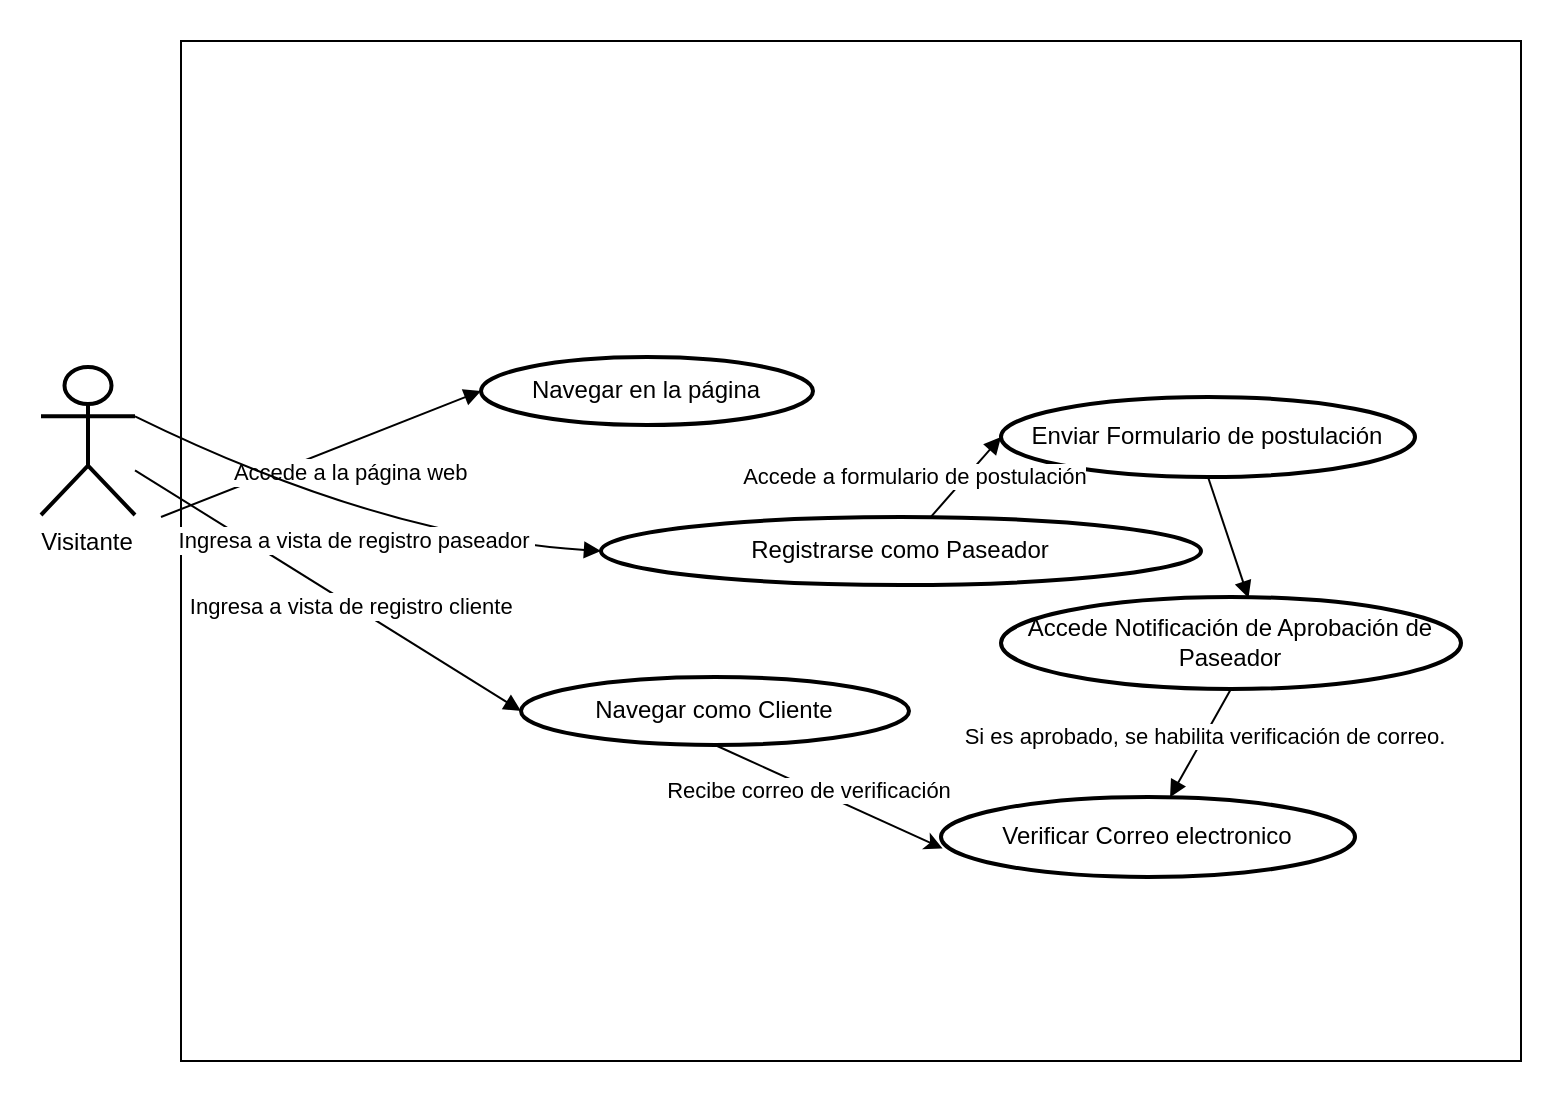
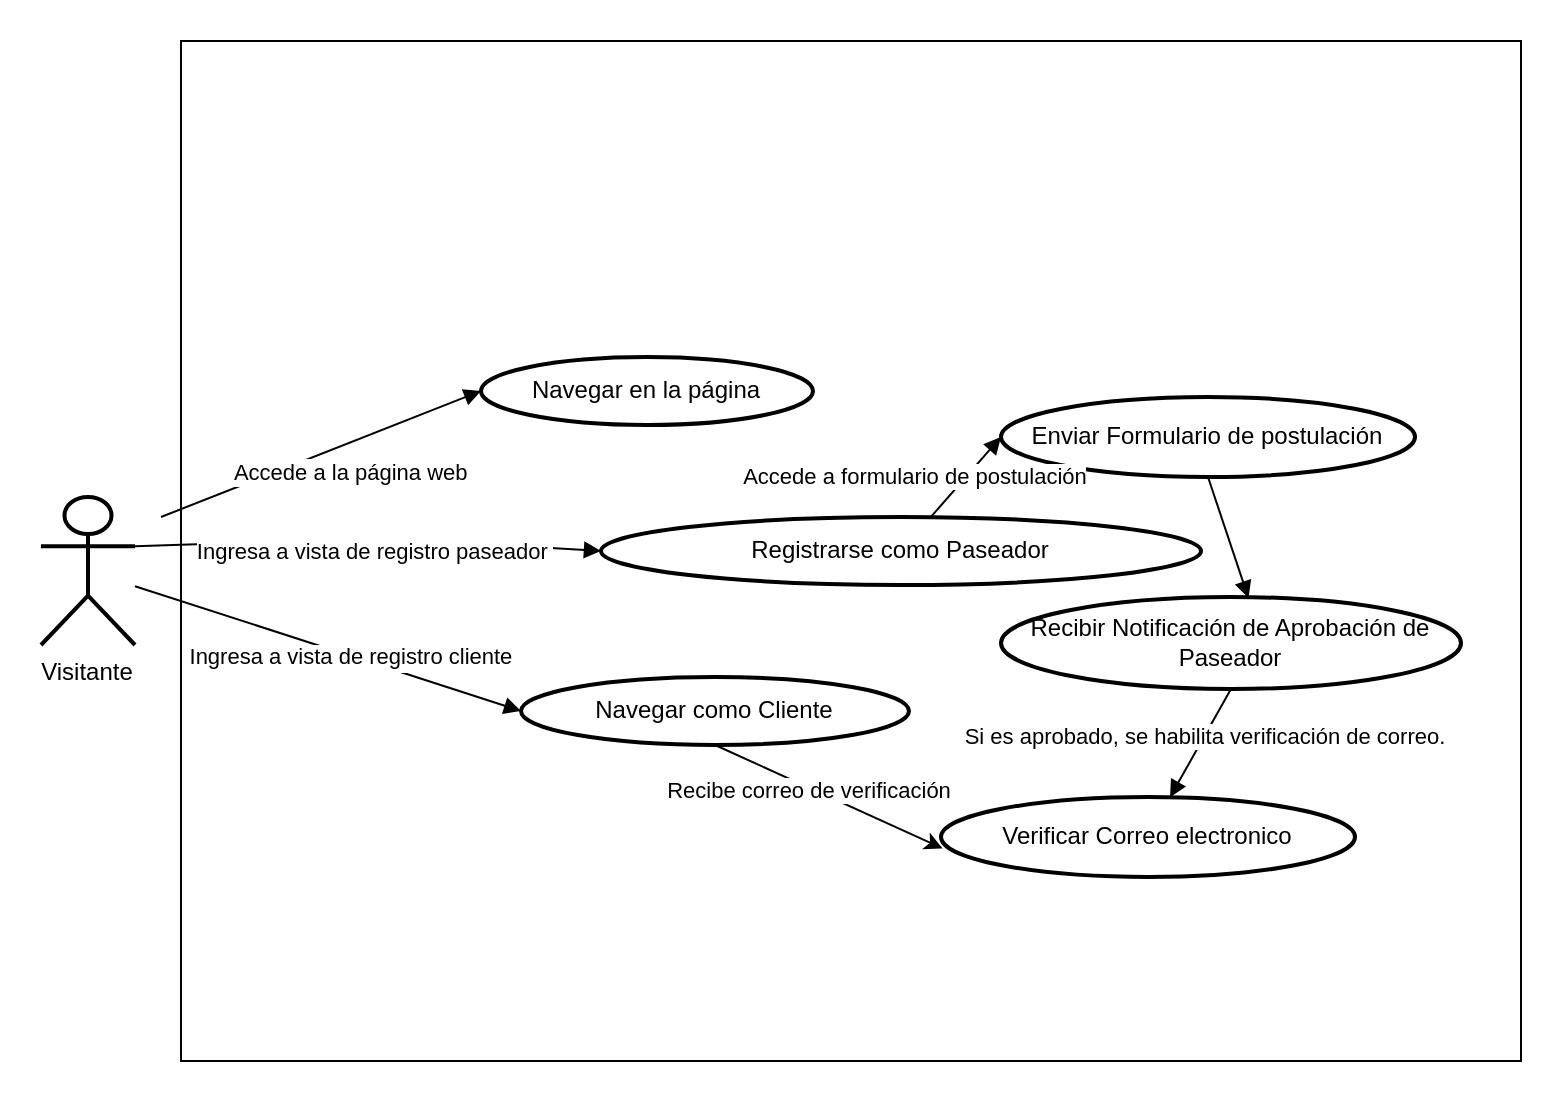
  <mxCell id="0" />
  <mxCell id="1" parent="0" />
  <mxCell id="2" value="" style="rounded=0;whiteSpace=wrap;html=1;" vertex="1" parent="1"><mxGeometry x="90" y="20" width="670" height="510" as="geometry" /></mxCell>
- <mxCell id="3" value="Visitante" style="whiteSpace=wrap;strokeWidth=2;shape=umlActor;verticalLabelPosition=bottom;verticalAlign=top;html=1;outlineConnect=0;" vertex="1" parent="1"><mxGeometry x="20" y="183" width="47" height="74" as="geometry" /></mxCell>
+ <mxCell id="3" value="Visitante" style="whiteSpace=wrap;strokeWidth=2;shape=umlActor;verticalLabelPosition=bottom;verticalAlign=top;html=1;outlineConnect=0;" vertex="1" parent="1"><mxGeometry x="20" y="248" width="47" height="74" as="geometry" /></mxCell>
  <mxCell id="4" value="Navegar en la página" style="whiteSpace=wrap;strokeWidth=2;shape=ellipse;perimeter=ellipsePerimeter;html=1;" vertex="1" parent="1"><mxGeometry x="240" y="178" width="166" height="34" as="geometry" /></mxCell>
  <mxCell id="5" value="Navegar como Cliente" style="whiteSpace=wrap;strokeWidth=2;shape=ellipse;perimeter=ellipsePerimeter;html=1;" vertex="1" parent="1"><mxGeometry x="260" y="338" width="194" height="34" as="geometry" /></mxCell>
  <mxCell id="6" value="Registrarse como Paseador" style="whiteSpace=wrap;strokeWidth=2;shape=ellipse;perimeter=ellipsePerimeter;html=1;" vertex="1" parent="1"><mxGeometry x="300" y="258" width="300" height="34" as="geometry" /></mxCell>
  <mxCell id="7" value="Accede a la página web" style="curved=1;startArrow=none;endArrow=block;entryX=0;entryY=0.5;rounded=0;entryDx=0;entryDy=0;" edge="1" parent="1" target="4"><mxGeometry x="0.128" y="-14" relative="1" as="geometry"><Array as="points" /><mxPoint x="80" y="258" as="sourcePoint" /><mxPoint as="offset" /></mxGeometry></mxCell>
  <mxCell id="8" value="Ingresa a vista de registro cliente" style="curved=1;startArrow=none;endArrow=block;entryX=0;entryY=0.5;rounded=0;entryDx=0;entryDy=0;" edge="1" parent="1" source="3" target="5"><mxGeometry x="0.126" relative="1" as="geometry"><Array as="points" /><mxPoint as="offset" /></mxGeometry></mxCell>
  <mxCell id="9" value="Ingresa a vista de registro paseador" style="curved=1;startArrow=none;endArrow=block;entryX=0;entryY=0.5;rounded=0;entryDx=0;entryDy=0;exitX=1;exitY=0.333;exitDx=0;exitDy=0;exitPerimeter=0;" edge="1" parent="1" source="3" target="6"><mxGeometry x="0.017" y="-7" relative="1" as="geometry"><Array as="points"><mxPoint x="190" y="268" /></Array><mxPoint x="80" y="288" as="sourcePoint" /><mxPoint as="offset" /></mxGeometry></mxCell>
  <mxCell id="10" value="Verificar Correo electronico" style="whiteSpace=wrap;strokeWidth=2;shape=ellipse;perimeter=ellipsePerimeter;html=1;" vertex="1" parent="1"><mxGeometry x="470" y="398" width="207" height="40" as="geometry" /></mxCell>
  <mxCell id="11" value="Enviar Formulario de postulación" style="whiteSpace=wrap;strokeWidth=2;shape=ellipse;perimeter=ellipsePerimeter;html=1;" vertex="1" parent="1"><mxGeometry x="500" y="198" width="207" height="40" as="geometry" /></mxCell>
  <mxCell id="12" value="" style="curved=1;endArrow=classic;html=1;rounded=0;exitX=0.5;exitY=1;exitDx=0;exitDy=0;entryX=0.004;entryY=0.643;entryDx=0;entryDy=0;entryPerimeter=0;" edge="1" parent="1" source="5" target="10"><mxGeometry width="50" height="50" relative="1" as="geometry"><mxPoint x="540" y="338" as="sourcePoint" /><mxPoint x="590" y="288" as="targetPoint" /><Array as="points" /></mxGeometry></mxCell>
  <mxCell id="13" value="Recibe correo de verificación" style="edgeLabel;html=1;align=center;verticalAlign=middle;resizable=0;points=[];" connectable="0" vertex="1" parent="12"><mxGeometry x="-0.172" y="-1" relative="1" as="geometry"><mxPoint as="offset" /></mxGeometry></mxCell>
  <mxCell id="14" value="" style="curved=1;startArrow=none;endArrow=block;entryX=0;entryY=0.5;rounded=0;entryDx=0;entryDy=0;" edge="1" parent="1" source="6" target="11"><mxGeometry x="0.128" y="-14" relative="1" as="geometry"><Array as="points" /><mxPoint x="390" y="230" as="sourcePoint" /><mxPoint x="550" y="167" as="targetPoint" /><mxPoint as="offset" /></mxGeometry></mxCell>
  <mxCell id="15" value="Accede a formulario de postulación" style="edgeLabel;html=1;align=center;verticalAlign=middle;resizable=0;points=[];" connectable="0" vertex="1" parent="14"><mxGeometry x="-0.005" relative="1" as="geometry"><mxPoint x="-26" as="offset" /></mxGeometry></mxCell>
- <mxCell id="16" value="Accede Notificación de Aprobación de Paseador" style="whiteSpace=wrap;strokeWidth=2;shape=ellipse;perimeter=ellipsePerimeter;html=1;" vertex="1" parent="1"><mxGeometry x="500" y="298" width="230" height="46" as="geometry" /></mxCell>
+ <mxCell id="16" value="Recibir Notificación de Aprobación de Paseador" style="whiteSpace=wrap;strokeWidth=2;shape=ellipse;perimeter=ellipsePerimeter;html=1;" vertex="1" parent="1"><mxGeometry x="500" y="298" width="230" height="46" as="geometry" /></mxCell>
  <mxCell id="17" value="" style="curved=1;startArrow=none;endArrow=block;rounded=0;exitX=0.5;exitY=1;exitDx=0;exitDy=0;entryX=0.538;entryY=0.011;entryDx=0;entryDy=0;entryPerimeter=0;" edge="1" parent="1" source="11" target="16"><mxGeometry x="0.128" y="-14" relative="1" as="geometry"><Array as="points" /><mxPoint x="430" y="268" as="sourcePoint" /><mxPoint x="510" y="228" as="targetPoint" /><mxPoint as="offset" /></mxGeometry></mxCell>
  <mxCell id="18" value="" style="curved=1;startArrow=none;endArrow=block;rounded=0;exitX=0.5;exitY=1;exitDx=0;exitDy=0;" edge="1" parent="1" source="16" target="10"><mxGeometry x="0.128" y="-14" relative="1" as="geometry"><Array as="points" /><mxPoint x="600" y="348" as="sourcePoint" /><mxPoint x="615" y="310" as="targetPoint" /><mxPoint as="offset" /></mxGeometry></mxCell>
  <mxCell id="19" value="Si es aprobado, se habilita verificación de correo." style="edgeLabel;html=1;align=center;verticalAlign=middle;resizable=0;points=[];" connectable="0" vertex="1" parent="18"><mxGeometry x="-0.144" relative="1" as="geometry"><mxPoint as="offset" /></mxGeometry></mxCell>
